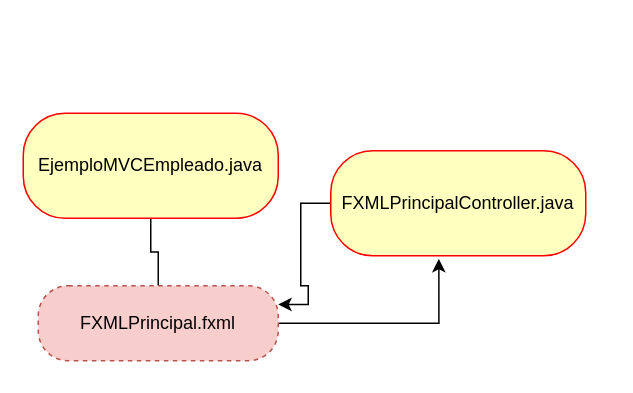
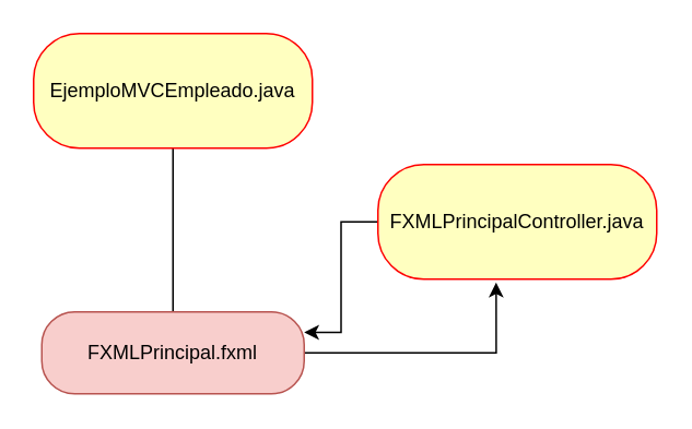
  <mxCell id="0" />
  <mxCell id="1" parent="0" />
  <mxCell id="2" style="edgeStyle=orthogonalEdgeStyle;rounded=0;orthogonalLoop=1;jettySize=auto;html=1;exitX=0.5;exitY=1;exitDx=0;exitDy=0;endArrow=none;" edge="1" parent="1" source="3" target="5"><mxGeometry relative="1" as="geometry" /></mxCell>
- <mxCell id="3" value="EjemploMVCEmpleado.java" style="rounded=1;whiteSpace=wrap;html=1;arcSize=40;fontColor=#000000;fillColor=#ffffc0;strokeColor=#ff0000;" vertex="1" parent="1"><mxGeometry x="15" y="75" width="170" height="70" as="geometry" /></mxCell>
+ <mxCell id="3" value="EjemploMVCEmpleado.java" style="rounded=1;whiteSpace=wrap;html=1;arcSize=40;fontColor=#000000;fillColor=#ffffc0;strokeColor=#ff0000;" vertex="1" parent="1"><mxGeometry x="20" y="20" width="170" height="70" as="geometry" /></mxCell>
  <mxCell id="4" style="edgeStyle=orthogonalEdgeStyle;rounded=0;orthogonalLoop=1;jettySize=auto;html=1;entryX=0.424;entryY=1.029;entryDx=0;entryDy=0;entryPerimeter=0;" edge="1" parent="1" source="5" target="7"><mxGeometry relative="1" as="geometry" /></mxCell>
- <mxCell id="5" value="&lt;div&gt;FXMLPrincipal.fxml&lt;/div&gt;" style="rounded=1;whiteSpace=wrap;html=1;arcSize=40;fillColor=#f8cecc;strokeColor=#b85450;dashed=1;" vertex="1" parent="1"><mxGeometry x="25" y="190" width="160" height="50" as="geometry" /></mxCell>
+ <mxCell id="5" value="&lt;div&gt;FXMLPrincipal.fxml&lt;/div&gt;" style="rounded=1;whiteSpace=wrap;html=1;arcSize=40;fillColor=#f8cecc;strokeColor=#b85450;" vertex="1" parent="1"><mxGeometry x="25" y="190" width="160" height="50" as="geometry" /></mxCell>
  <mxCell id="6" style="edgeStyle=orthogonalEdgeStyle;rounded=0;orthogonalLoop=1;jettySize=auto;html=1;entryX=1;entryY=0.25;entryDx=0;entryDy=0;" edge="1" parent="1" source="7" target="5"><mxGeometry relative="1" as="geometry" /></mxCell>
- <mxCell id="7" value="&lt;div&gt;FXMLPrincipalController.java&lt;/div&gt;" style="rounded=1;whiteSpace=wrap;html=1;arcSize=40;fontColor=#000000;fillColor=#ffffc0;strokeColor=#ff0000;" vertex="1" parent="1"><mxGeometry x="220" y="100" width="170" height="70" as="geometry" /></mxCell>
+ <mxCell id="7" value="&lt;div&gt;FXMLPrincipalController.java&lt;/div&gt;" style="rounded=1;whiteSpace=wrap;html=1;arcSize=40;fontColor=#000000;fillColor=#ffffc0;strokeColor=#ff0000;" vertex="1" parent="1"><mxGeometry x="230" y="100" width="170" height="70" as="geometry" /></mxCell>
